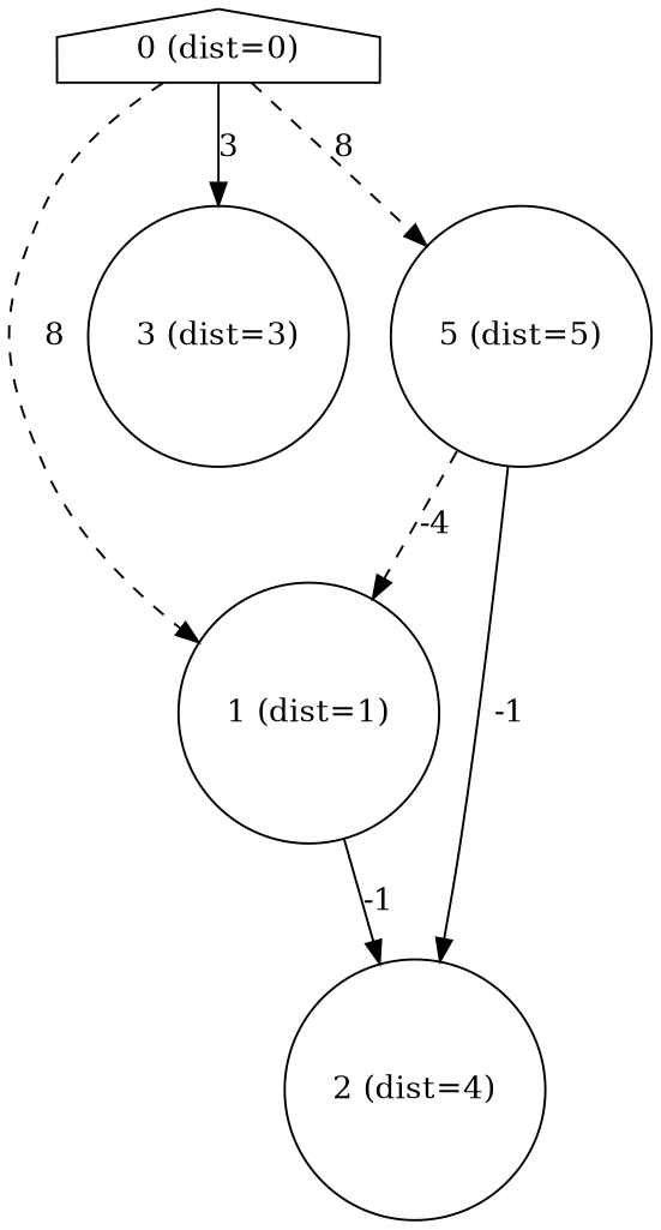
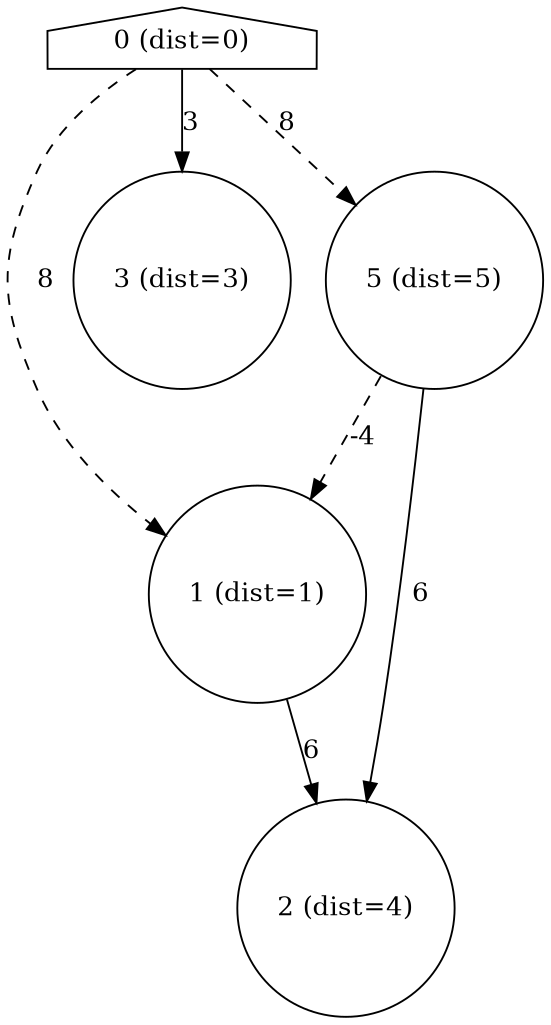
  digraph {
    node [shape=circle]
    edge [style=dashed]
    n1 [label="0 (dist=0)" shape=house]
    n2 [label="1 (dist=1)"]
    n3 [label="3 (dist=3)"]
    n4 [label="5 (dist=5)"]
    n5 [label="2 (dist=4)"]
    n1 -> n2 [label=8]
    n1 -> n3 [label=3 style=solid]
    n1 -> n4 [label=8]
-   n2 -> n5 [label=-1 style=solid]
+   n2 -> n5 [label=6 style=solid]
    n4 -> n2 [label=-4]
-   n4 -> n5 [label=-1 style=solid]
+   n4 -> n5 [label=6 style=solid]
  }
